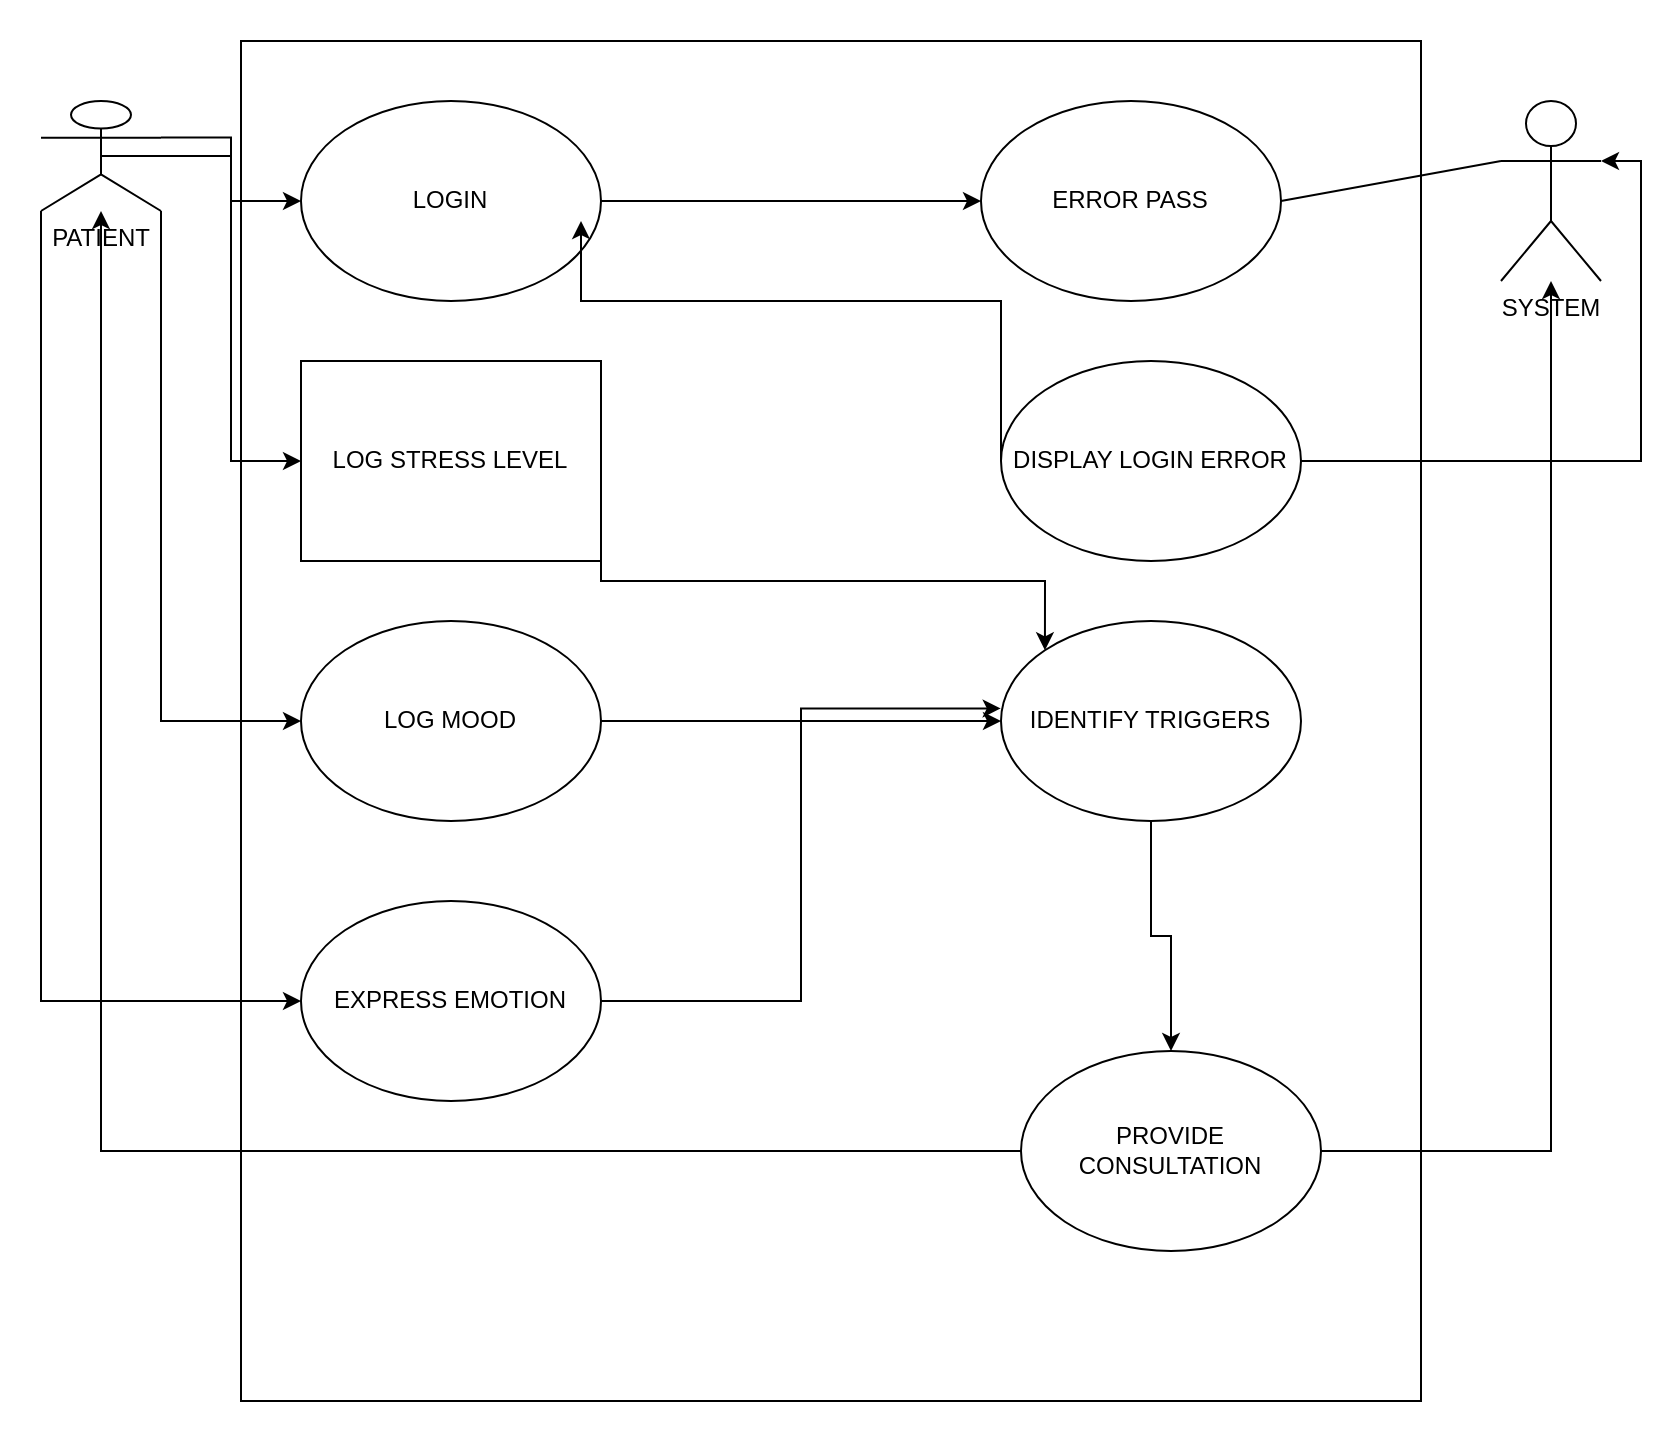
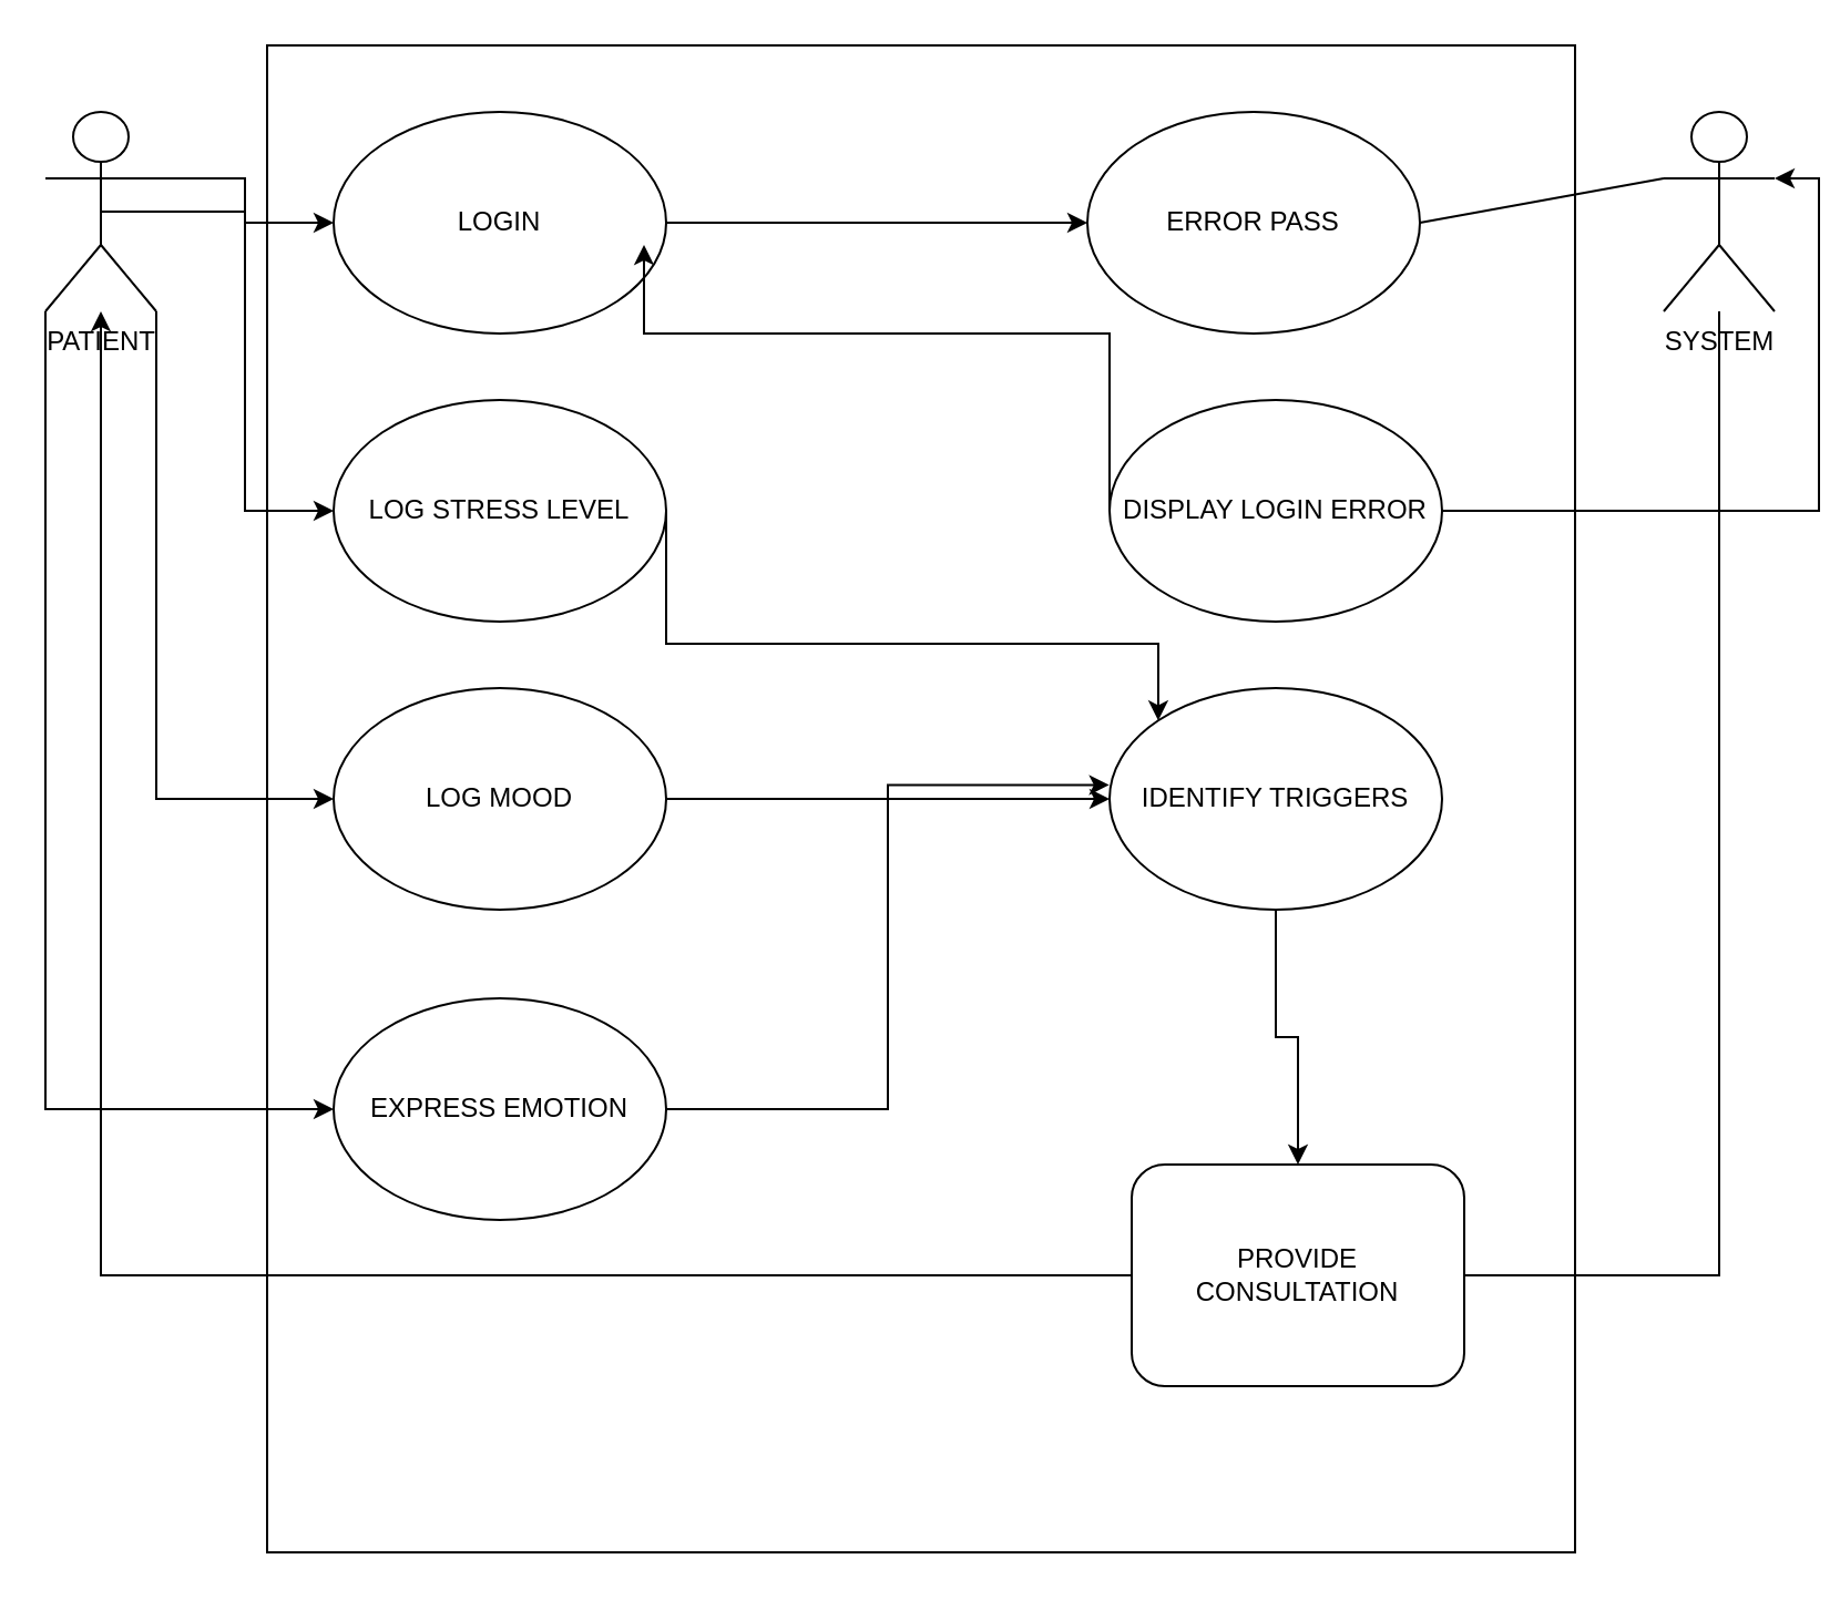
  <mxCell id="0" />
  <mxCell id="1" parent="0" />
  <mxCell id="2" value="" style="rounded=0;whiteSpace=wrap;html=1;" vertex="1" parent="1"><mxGeometry x="120" y="20" width="590" height="680" as="geometry" /></mxCell>
  <mxCell id="3" style="edgeStyle=orthogonalEdgeStyle;rounded=0;orthogonalLoop=1;jettySize=auto;html=1;exitX=1;exitY=0.333;exitDx=0;exitDy=0;exitPerimeter=0;" edge="1" parent="1" source="7" target="10"><mxGeometry relative="1" as="geometry" /></mxCell>
  <mxCell id="4" style="edgeStyle=orthogonalEdgeStyle;rounded=0;orthogonalLoop=1;jettySize=auto;html=1;exitX=0.5;exitY=0.5;exitDx=0;exitDy=0;exitPerimeter=0;entryX=0;entryY=0.5;entryDx=0;entryDy=0;" edge="1" parent="1" source="7" target="12"><mxGeometry relative="1" as="geometry" /></mxCell>
  <mxCell id="5" style="edgeStyle=orthogonalEdgeStyle;rounded=0;orthogonalLoop=1;jettySize=auto;html=1;exitX=1;exitY=1;exitDx=0;exitDy=0;exitPerimeter=0;entryX=0;entryY=0.5;entryDx=0;entryDy=0;" edge="1" parent="1" source="7" target="14"><mxGeometry relative="1" as="geometry" /></mxCell>
  <mxCell id="6" style="edgeStyle=orthogonalEdgeStyle;rounded=0;orthogonalLoop=1;jettySize=auto;html=1;exitX=0;exitY=1;exitDx=0;exitDy=0;exitPerimeter=0;entryX=0;entryY=0.5;entryDx=0;entryDy=0;" edge="1" parent="1" source="7" target="15"><mxGeometry relative="1" as="geometry" /></mxCell>
- <mxCell id="7" value="PATIENT" style="shape=umlActor;verticalLabelPosition=bottom;verticalAlign=top;html=1;outlineConnect=0;" vertex="1" parent="1"><mxGeometry x="20" y="50" width="60" height="55" as="geometry" /></mxCell>
+ <mxCell id="7" value="PATIENT" style="shape=umlActor;verticalLabelPosition=bottom;verticalAlign=top;html=1;outlineConnect=0;" vertex="1" parent="1"><mxGeometry x="20" y="50" width="50" height="90" as="geometry" /></mxCell>
  <mxCell id="8" value="SYSTEM&lt;div&gt;&lt;br&gt;&lt;/div&gt;" style="shape=umlActor;verticalLabelPosition=bottom;verticalAlign=top;html=1;outlineConnect=0;" vertex="1" parent="1"><mxGeometry x="750" y="50" width="50" height="90" as="geometry" /></mxCell>
  <mxCell id="9" style="edgeStyle=orthogonalEdgeStyle;rounded=0;orthogonalLoop=1;jettySize=auto;html=1;exitX=1;exitY=0.5;exitDx=0;exitDy=0;entryX=0;entryY=0.5;entryDx=0;entryDy=0;" edge="1" parent="1" source="10" target="16"><mxGeometry relative="1" as="geometry" /></mxCell>
  <mxCell id="10" value="LOGIN" style="ellipse;whiteSpace=wrap;html=1;" vertex="1" parent="1"><mxGeometry x="150" y="50" width="150" height="100" as="geometry" /></mxCell>
  <mxCell id="11" style="edgeStyle=orthogonalEdgeStyle;rounded=0;orthogonalLoop=1;jettySize=auto;html=1;exitX=1;exitY=0.5;exitDx=0;exitDy=0;entryX=0;entryY=0;entryDx=0;entryDy=0;" edge="1" parent="1" source="12" target="20"><mxGeometry relative="1" as="geometry"><Array as="points"><mxPoint x="300" y="290" /><mxPoint x="522" y="290" /></Array></mxGeometry></mxCell>
- <mxCell id="12" value="LOG STRESS LEVEL" style="whiteSpace=wrap;html=1;rounded=0;" vertex="1" parent="1"><mxGeometry x="150" y="180" width="150" height="100" as="geometry" /></mxCell>
+ <mxCell id="12" value="LOG STRESS LEVEL" style="ellipse;whiteSpace=wrap;html=1;" vertex="1" parent="1"><mxGeometry x="150" y="180" width="150" height="100" as="geometry" /></mxCell>
  <mxCell id="13" style="edgeStyle=orthogonalEdgeStyle;rounded=0;orthogonalLoop=1;jettySize=auto;html=1;exitX=1;exitY=0.5;exitDx=0;exitDy=0;" edge="1" parent="1" source="14"><mxGeometry relative="1" as="geometry"><mxPoint x="500" y="360" as="targetPoint" /></mxGeometry></mxCell>
  <mxCell id="14" value="LOG MOOD" style="ellipse;whiteSpace=wrap;html=1;" vertex="1" parent="1"><mxGeometry x="150" y="310" width="150" height="100" as="geometry" /></mxCell>
  <mxCell id="15" value="EXPRESS EMOTION" style="ellipse;whiteSpace=wrap;html=1;" vertex="1" parent="1"><mxGeometry x="150" y="450" width="150" height="100" as="geometry" /></mxCell>
  <mxCell id="16" value="ERROR PASS" style="ellipse;whiteSpace=wrap;html=1;" vertex="1" parent="1"><mxGeometry x="490" y="50" width="150" height="100" as="geometry" /></mxCell>
  <mxCell id="17" style="edgeStyle=orthogonalEdgeStyle;rounded=0;orthogonalLoop=1;jettySize=auto;html=1;exitX=0;exitY=0.5;exitDx=0;exitDy=0;" edge="1" parent="1" source="18"><mxGeometry relative="1" as="geometry"><mxPoint x="290" y="110" as="targetPoint" /><mxPoint x="490" y="230" as="sourcePoint" /><Array as="points"><mxPoint x="500" y="150" /><mxPoint x="290" y="150" /></Array></mxGeometry></mxCell>
  <mxCell id="18" value="DISPLAY LOGIN ERROR" style="ellipse;whiteSpace=wrap;html=1;" vertex="1" parent="1"><mxGeometry x="500" y="180" width="150" height="100" as="geometry" /></mxCell>
  <mxCell id="19" style="edgeStyle=orthogonalEdgeStyle;rounded=0;orthogonalLoop=1;jettySize=auto;html=1;exitX=0.5;exitY=1;exitDx=0;exitDy=0;entryX=0.5;entryY=0;entryDx=0;entryDy=0;" edge="1" parent="1" source="20" target="23"><mxGeometry relative="1" as="geometry" /></mxCell>
  <mxCell id="20" value="IDENTIFY TRIGGERS" style="ellipse;whiteSpace=wrap;html=1;" vertex="1" parent="1"><mxGeometry x="500" y="310" width="150" height="100" as="geometry" /></mxCell>
- <mxCell id="21" style="edgeStyle=orthogonalEdgeStyle;rounded=0;orthogonalLoop=1;jettySize=auto;html=1;" edge="1" parent="1" source="23" target="8"><mxGeometry relative="1" as="geometry" /></mxCell>
+ <mxCell id="21" style="edgeStyle=orthogonalEdgeStyle;rounded=0;orthogonalLoop=1;jettySize=auto;html=1;endArrow=none;" edge="1" parent="1" source="23" target="8"><mxGeometry relative="1" as="geometry" /></mxCell>
  <mxCell id="22" style="edgeStyle=orthogonalEdgeStyle;rounded=0;orthogonalLoop=1;jettySize=auto;html=1;" edge="1" parent="1" source="23" target="7"><mxGeometry relative="1" as="geometry" /></mxCell>
- <mxCell id="23" value="PROVIDE CONSULTATION" style="ellipse;whiteSpace=wrap;html=1;" vertex="1" parent="1"><mxGeometry x="510" y="525" width="150" height="100" as="geometry" /></mxCell>
+ <mxCell id="23" value="PROVIDE CONSULTATION" style="whiteSpace=wrap;html=1;rounded=1;" vertex="1" parent="1"><mxGeometry x="510" y="525" width="150" height="100" as="geometry" /></mxCell>
  <mxCell id="24" value="" style="endArrow=none;html=1;rounded=0;entryX=0;entryY=0.333;entryDx=0;entryDy=0;entryPerimeter=0;exitX=1;exitY=0.5;exitDx=0;exitDy=0;" edge="1" parent="1" source="16" target="8"><mxGeometry width="50" height="50" relative="1" as="geometry"><mxPoint x="650" y="110" as="sourcePoint" /><mxPoint x="730" y="80" as="targetPoint" /></mxGeometry></mxCell>
  <mxCell id="25" style="edgeStyle=orthogonalEdgeStyle;rounded=0;orthogonalLoop=1;jettySize=auto;html=1;exitX=1;exitY=0.5;exitDx=0;exitDy=0;entryX=1;entryY=0.333;entryDx=0;entryDy=0;entryPerimeter=0;" edge="1" parent="1" source="18" target="8"><mxGeometry relative="1" as="geometry" /></mxCell>
  <mxCell id="26" style="edgeStyle=orthogonalEdgeStyle;rounded=0;orthogonalLoop=1;jettySize=auto;html=1;exitX=1;exitY=0.5;exitDx=0;exitDy=0;entryX=-0.001;entryY=0.437;entryDx=0;entryDy=0;entryPerimeter=0;" edge="1" parent="1" source="15" target="20"><mxGeometry relative="1" as="geometry" /></mxCell>
